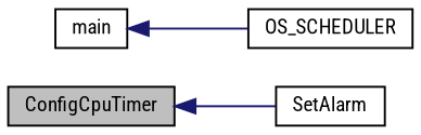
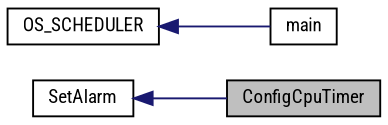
  digraph {
    fontname="Roboto Condensed"
    rankdir=LR
    node [color=black fillcolor=white fontname="Roboto Condensed" fontsize=10 shape=record style=filled]
    edge [color=midnightblue dir=back fontname="Roboto Condensed" fontsize=10 labelfontname=Helvetica labelfontsize=10 style=solid]
    n1 [fillcolor=grey75 fontcolor=black height=0.2 label=ConfigCpuTimer width=0.4]
    n2 [height=0.2 label=SetAlarm width=0.4]
    n3 [height=0.2 label=OS_SCHEDULER width=0.4]
    n4 [height=0.2 label=main width=0.4]
-   n1 -> n2
-   n4 -> n3
+   n2 -> n1
+   n3 -> n4
  }
